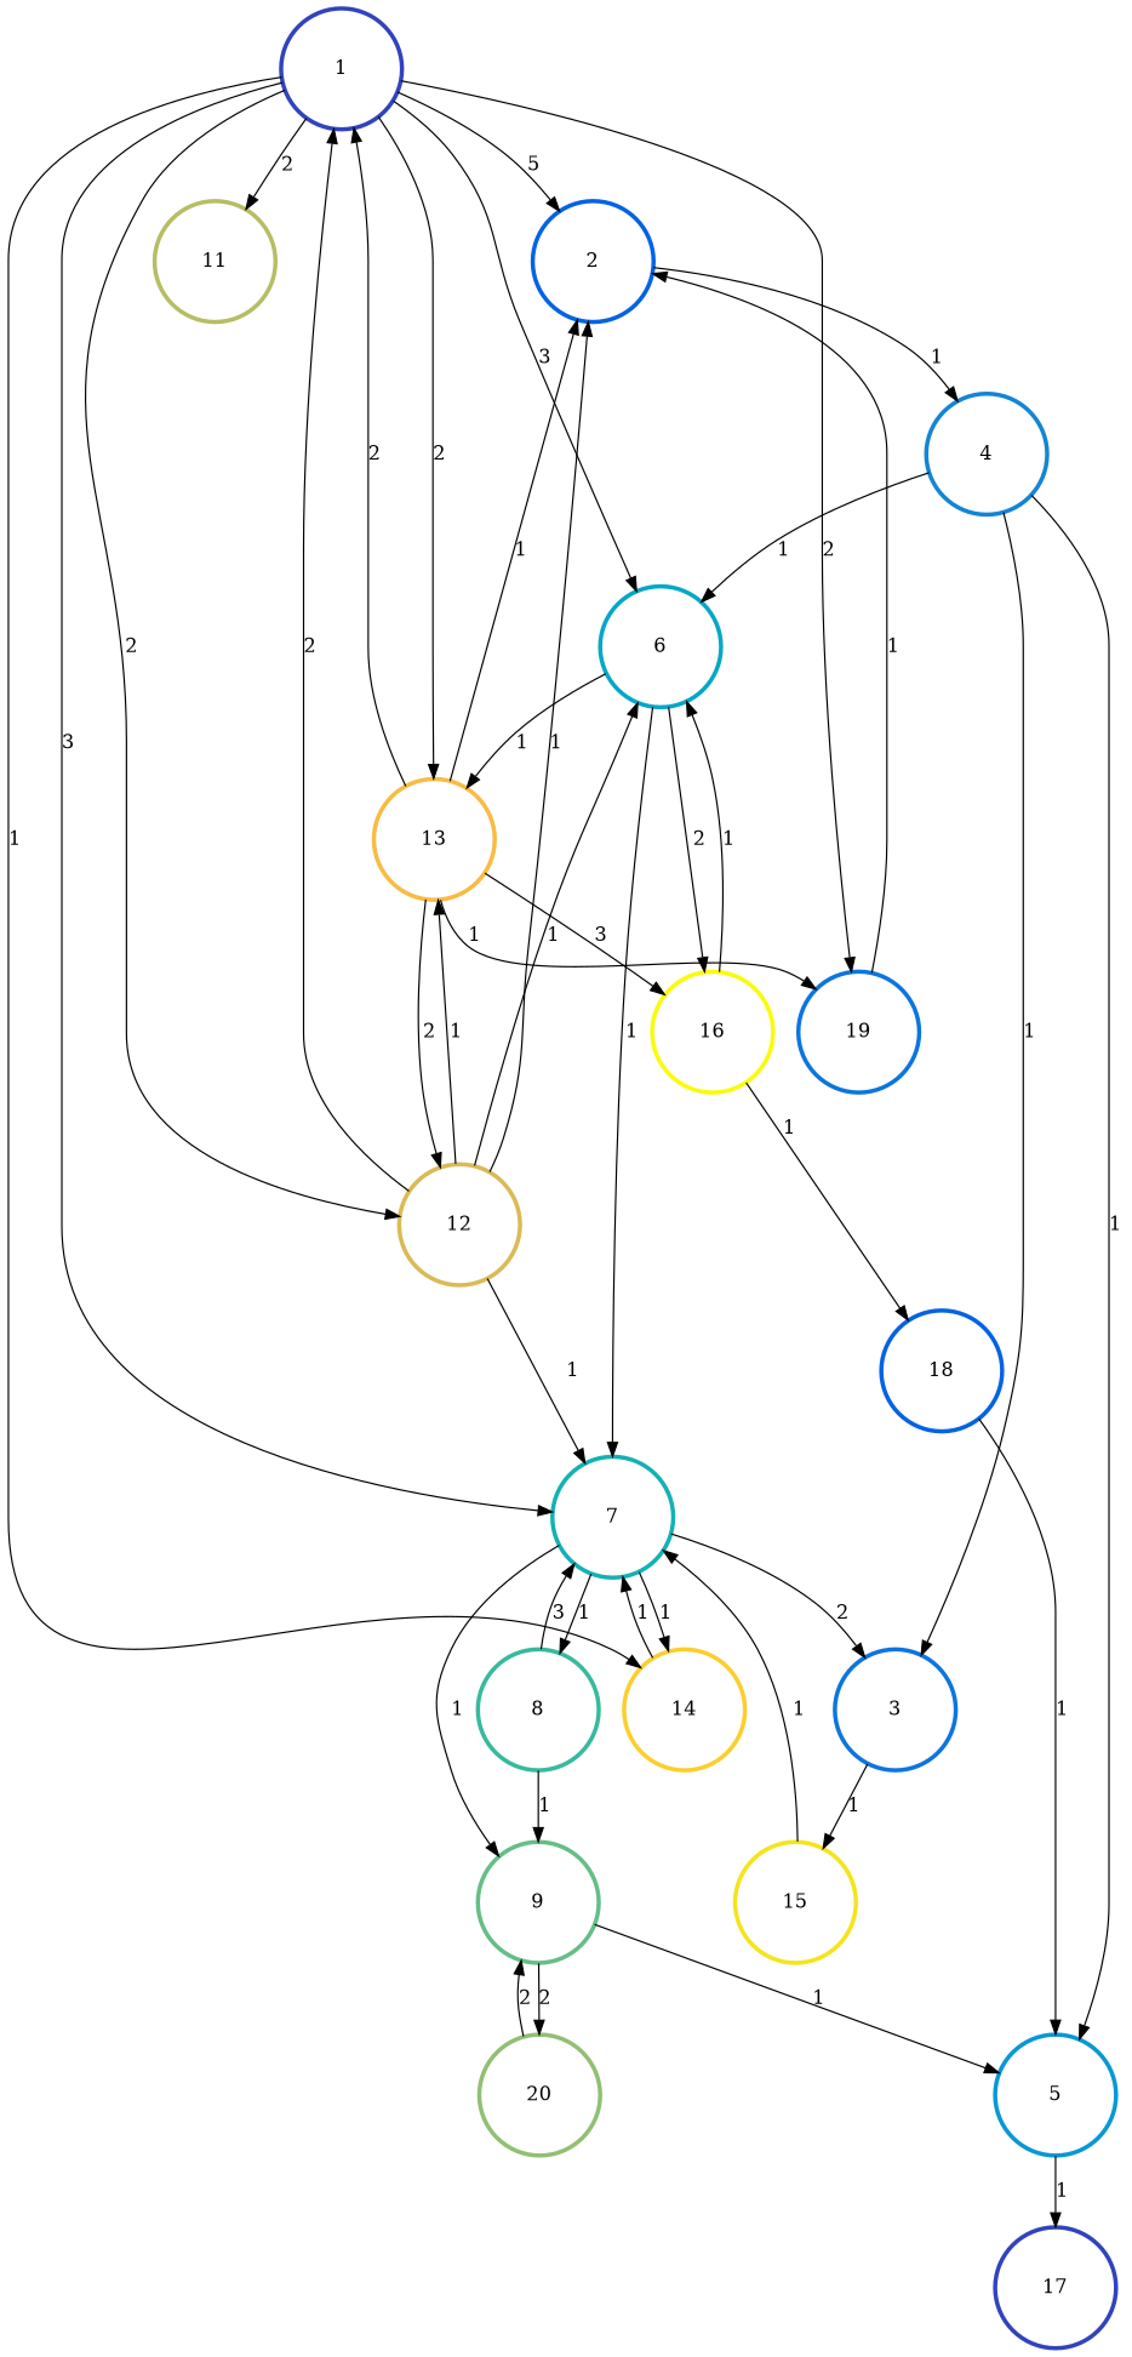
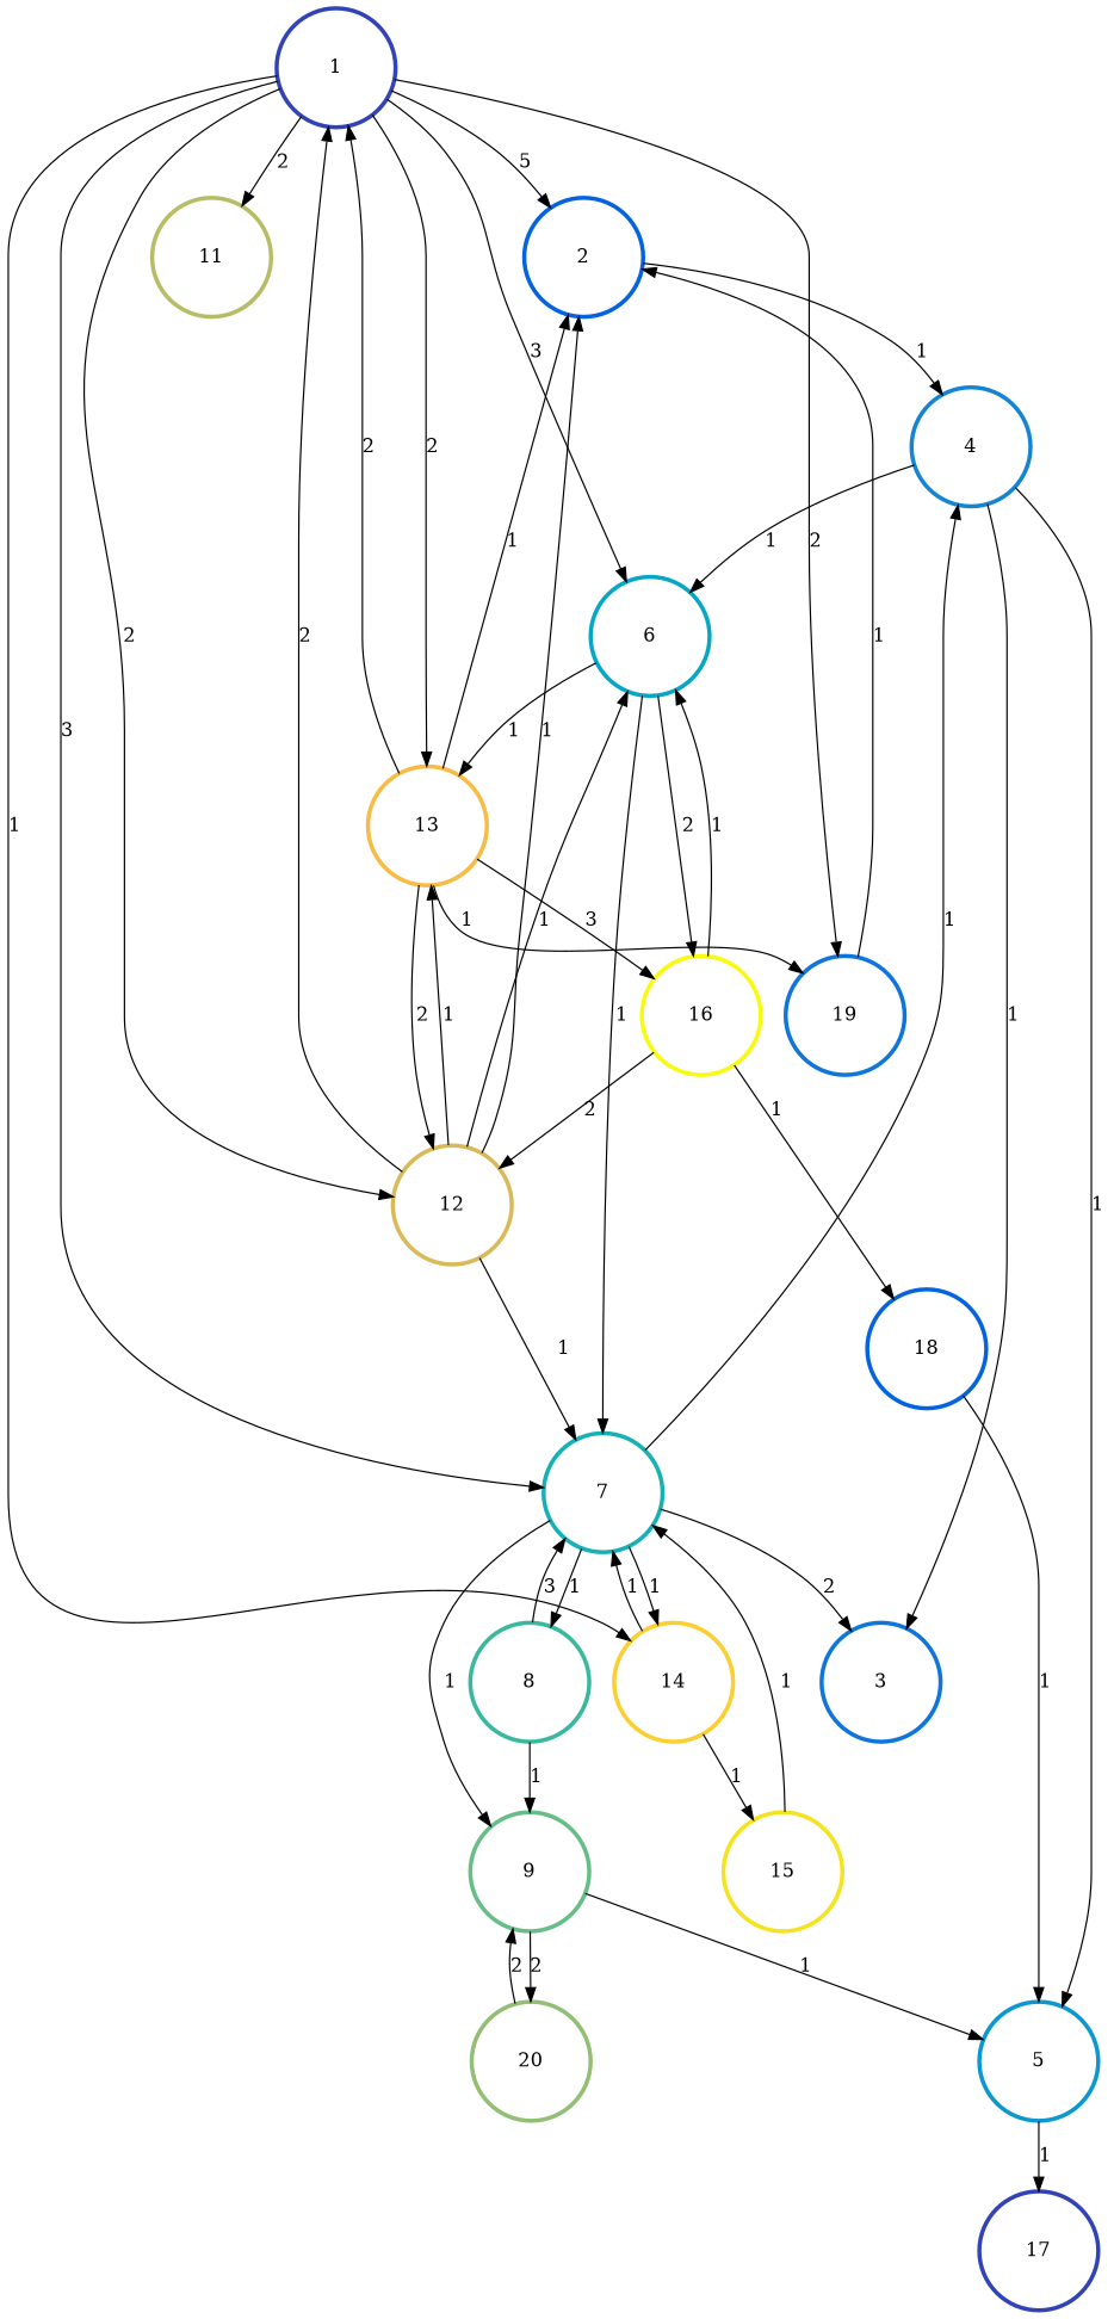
  digraph {
    rankdir=TB
    node [color="#3243BA" penwidth=3]
    edge [color=black penwidth=1]
    n1 [height=1.2 label=1 width=1.2]
    n2 [color="#0363E1" height=1.2 label=2 width=1.2]
    n3 [color="#06A7C6" height=1.2 label=6 width=1.2]
    n4 [color="#15B1B4" height=1.2 label=7 width=1.2]
    n5 [color="#B7BD64" height=1.2 label=11 width=1.2]
    n6 [color="#D9BA56" height=1.2 label=12 width=1.2]
    n7 [color="#F8BB44" height=1.2 label=13 width=1.2]
    n8 [color="#FCCE2E" height=1.2 label=14 width=1.2]
    n9 [color="#0D75DC" height=1.2 label=19 width=1.2]
    n10 [color="#1485D4" height=1.2 label=4 width=1.2]
    n11 [color="#F9FB0E" height=1.2 label=16 width=1.2]
    n12 [color="#0D75DC" height=1.2 label=3 width=1.2]
    n13 [color="#38B99E" height=1.2 label=8 width=1.2]
    n14 [color="#65BE86" height=1.2 label=9 width=1.2]
    n15 [color="#F5E41D" height=1.2 label=15 width=1.2]
    n16 [color="#0998D1" height=1.2 label=5 width=1.2]
    n17 [height=1.2 label=17 width=1.2]
    n18 [color="#0363E1" height=1.2 label=18 width=1.2]
    n19 [color="#92BF73" height=1.2 label=20 width=1.2]
    n1 -> n2 [label=5]
    n1 -> n3 [label=3]
    n1 -> n4 [label=3]
    n1 -> n5 [label=2]
    n1 -> n6 [label=2]
    n1 -> n7 [label=2]
    n1 -> n8 [label=1]
    n1 -> n9 [label=2]
    n2 -> n10 [label=1]
    n3 -> n4 [label=1]
    n3 -> n7 [label=1]
    n3 -> n11 [label=2]
    n4 -> n8 [label=1]
+   n4 -> n10 [label=1]
    n4 -> n12 [label=2]
    n4 -> n13 [label=1]
    n4 -> n14 [label=1]
    n6 -> n1 [label=2]
    n6 -> n2 [label=1]
    n6 -> n3 [label=1]
    n6 -> n4 [label=1]
    n6 -> n7 [label=1]
    n7 -> n1 [label=2]
    n7 -> n2 [label=1]
    n7 -> n6 [label=2]
    n7 -> n9 [label=1]
    n7 -> n11 [label=3]
    n8 -> n4 [label=1]
-   n12 -> n15 [label=1]
+   n8 -> n15 [label=1]
    n9 -> n2 [label=1]
    n10 -> n3 [label=1]
    n10 -> n12 [label=1]
    n10 -> n16 [label=1]
    n11 -> n3 [label=1]
+   n11 -> n6 [label=2]
    n11 -> n18 [label=1]
    n13 -> n4 [label=3]
    n13 -> n14 [label=1]
    n14 -> n16 [label=1]
    n14 -> n19 [label=2]
    n15 -> n4 [label=1]
    n16 -> n17 [label=1]
    n18 -> n16 [label=1]
    n19 -> n14 [label=2]
  }
